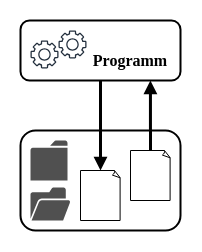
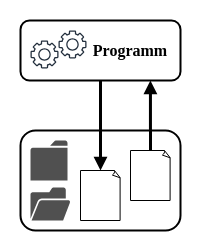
  <mxCell id="0" />
  <mxCell id="1" parent="0" />
  <mxCell id="2" value="" style="rounded=1;whiteSpace=wrap;html=1;strokeWidth=2;" vertex="1" parent="1"><mxGeometry width="160" height="60" as="geometry" x="20" y="20" /></mxCell>
  <mxCell id="3" value="" style="rounded=1;whiteSpace=wrap;html=1;strokeWidth=2;" vertex="1" parent="1"><mxGeometry y="130" width="160" height="100" as="geometry" x="20" /></mxCell>
  <mxCell id="4" value="" style="sketch=0;pointerEvents=1;shadow=0;dashed=0;html=1;strokeColor=none;fillColor=#505050;labelPosition=center;verticalLabelPosition=bottom;verticalAlign=top;outlineConnect=0;align=center;shape=mxgraph.office.concepts.folder;" vertex="1" parent="1"><mxGeometry x="30" y="140" width="37" height="40" as="geometry" /></mxCell>
  <mxCell id="5" value="" style="sketch=0;pointerEvents=1;shadow=0;dashed=0;html=1;strokeColor=none;fillColor=#505050;labelPosition=center;verticalLabelPosition=bottom;verticalAlign=top;outlineConnect=0;align=center;shape=mxgraph.office.concepts.folder_open;" vertex="1" parent="1"><mxGeometry x="30" y="187" width="40" height="33" as="geometry" /></mxCell>
  <mxCell id="6" value="" style="whiteSpace=wrap;html=1;shape=mxgraph.basic.document" vertex="1" parent="1"><mxGeometry x="130" y="150" width="40" height="50" as="geometry" /></mxCell>
  <mxCell id="7" value="" style="whiteSpace=wrap;html=1;shape=mxgraph.basic.document" vertex="1" parent="1"><mxGeometry x="80" y="170" width="40" height="50" as="geometry" /></mxCell>
  <mxCell id="8" value="" style="endArrow=block;html=1;exitX=0.5;exitY=0;exitDx=0;exitDy=0;exitPerimeter=0;entryX=0.812;entryY=1;entryDx=0;entryDy=0;entryPerimeter=0;endFill=1;strokeWidth=3;" edge="1" parent="1" source="6" target="2"><mxGeometry width="50" height="50" relative="1" as="geometry"><mxPoint x="240" y="450" as="sourcePoint" /><mxPoint x="280" y="110" as="targetPoint" /></mxGeometry></mxCell>
  <mxCell id="9" value="" style="endArrow=block;html=1;entryX=0.5;entryY=0;entryDx=0;entryDy=0;entryPerimeter=0;exitX=0.5;exitY=1;exitDx=0;exitDy=0;endFill=1;strokeWidth=3;" edge="1" parent="1" source="2" target="7"><mxGeometry width="50" height="50" relative="1" as="geometry"><mxPoint x="240" y="450" as="sourcePoint" /><mxPoint x="290" y="400" as="targetPoint" /></mxGeometry></mxCell>
  <mxCell id="10" value="" style="sketch=0;outlineConnect=0;fontColor=#232F3E;gradientColor=none;fillColor=#232F3D;strokeColor=none;dashed=0;verticalLabelPosition=bottom;verticalAlign=top;align=center;html=1;fontSize=12;fontStyle=0;aspect=fixed;pointerEvents=1;shape=mxgraph.aws4.gear;fillStyle=solid;" vertex="1" parent="1"><mxGeometry x="58" y="30" width="28" height="28" as="geometry" /></mxCell>
  <mxCell id="11" value="" style="sketch=0;outlineConnect=0;fontColor=#232F3E;gradientColor=none;fillColor=#232F3D;strokeColor=none;dashed=0;verticalLabelPosition=bottom;verticalAlign=top;align=center;html=1;fontSize=12;fontStyle=0;aspect=fixed;pointerEvents=1;shape=mxgraph.aws4.gear;fillStyle=solid;" vertex="1" parent="1"><mxGeometry x="30" y="40" width="28" height="28" as="geometry" /></mxCell>
- <mxCell id="12" value="Programm" style="text;html=1;align=center;verticalAlign=middle;whiteSpace=wrap;rounded=0;fontFamily=OpenSans;fontSize=16;fontStyle=1" vertex="1" parent="1"><mxGeometry x="100" y="45" width="60" height="30" as="geometry" /></mxCell>
+ <mxCell id="12" value="Programm" style="text;html=1;align=center;verticalAlign=middle;whiteSpace=wrap;rounded=0;fontFamily=OpenSans;fontSize=16;fontStyle=1" vertex="1" parent="1"><mxGeometry x="100" y="35" width="60" height="30" as="geometry" /></mxCell>
